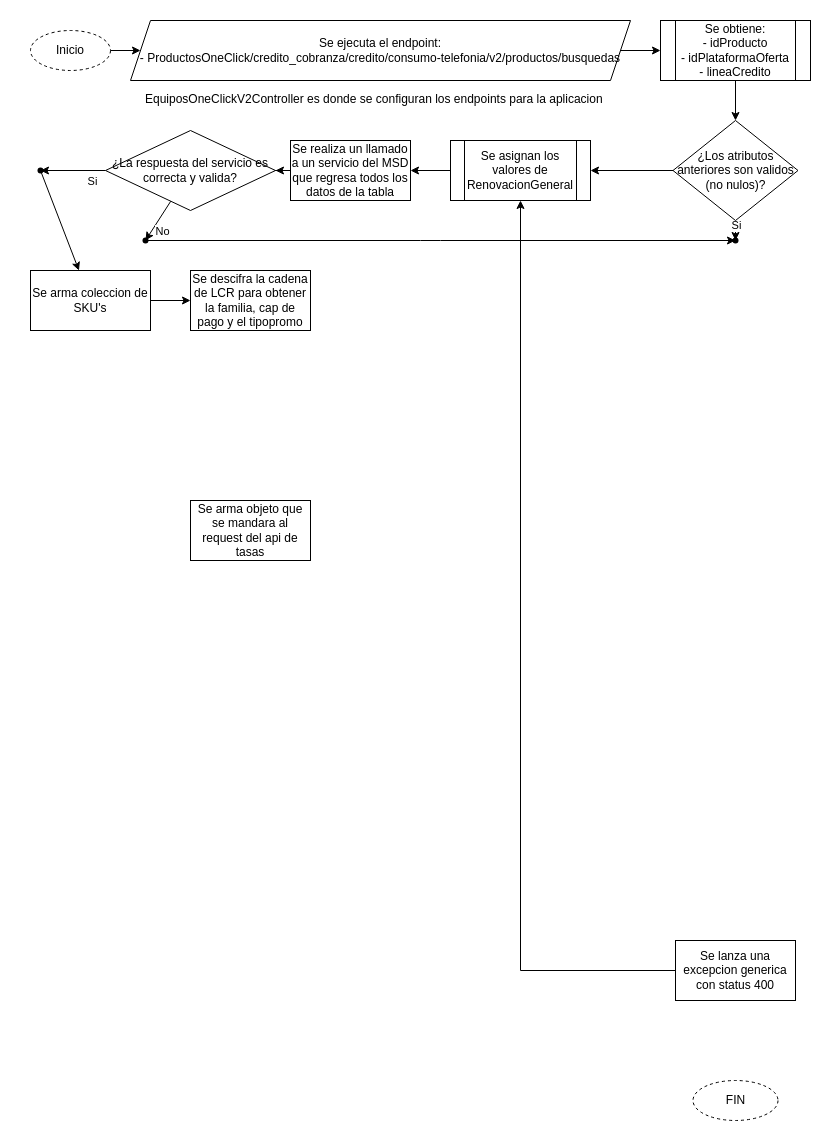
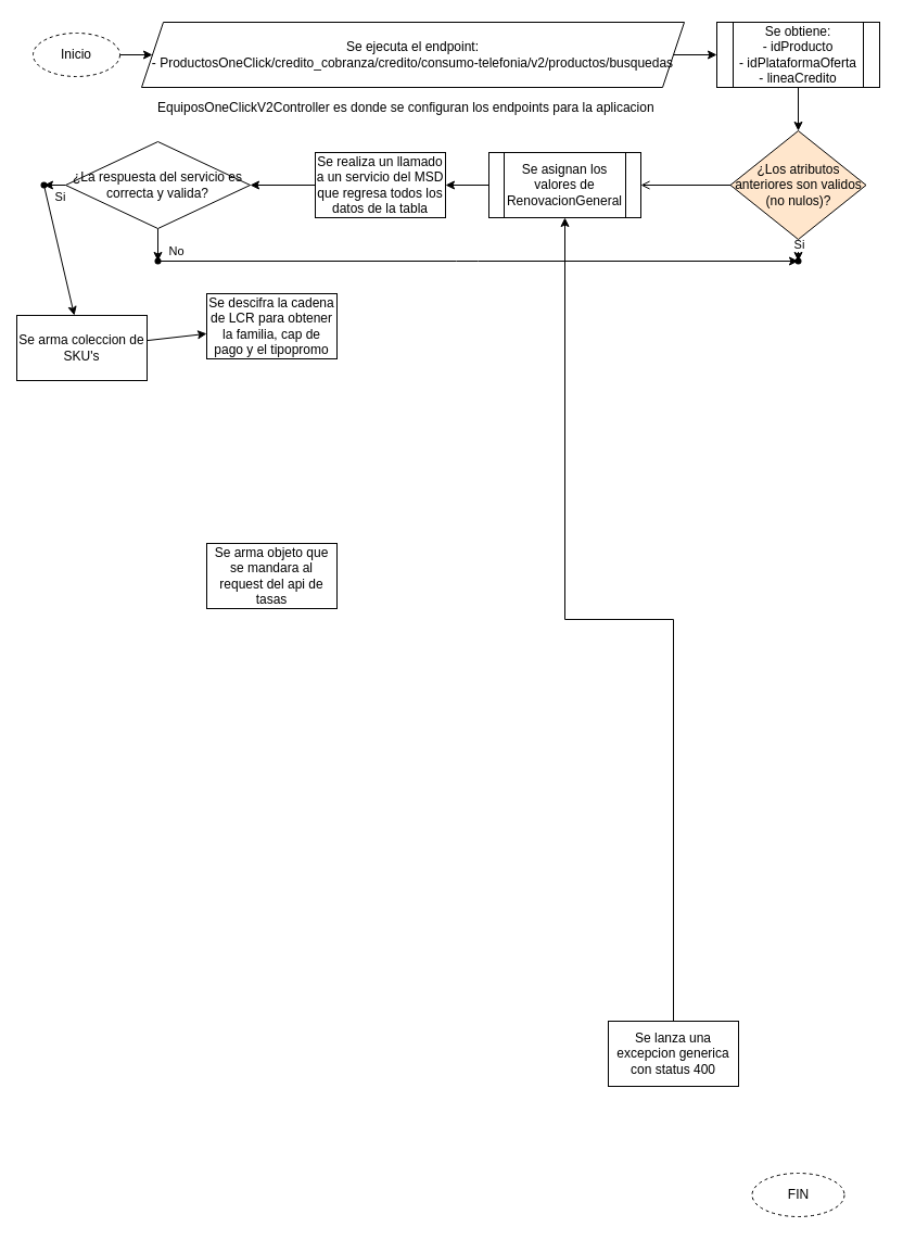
  <mxCell id="0" />
  <mxCell id="1" parent="0" />
  <mxCell id="2" value="&lt;p&gt;&lt;span style=&quot;font-size: 12px ; font-weight: normal&quot;&gt;EquiposOneClickV2Controller es donde se configuran los endpoints para la aplicacion&lt;/span&gt;&lt;/p&gt;" style="text;html=1;strokeColor=none;fillColor=none;spacing=5;spacingTop=-20;whiteSpace=wrap;overflow=hidden;rounded=0;" parent="1" vertex="1"><mxGeometry x="140" y="90" width="480" height="20" as="geometry" /></mxCell>
  <mxCell id="3" value="" style="edgeStyle=orthogonalEdgeStyle;rounded=0;orthogonalLoop=1;jettySize=auto;html=1;" parent="1" source="4" target="6" edge="1"><mxGeometry relative="1" as="geometry" /></mxCell>
  <mxCell id="4" value="&lt;span&gt;Se ejecuta el endpoint:&lt;/span&gt;&lt;br&gt;&lt;span&gt;-&amp;nbsp;ProductosOneClick/credito_cobranza/credito/consumo-telefonia/v2/productos/busquedas&lt;/span&gt;" style="shape=parallelogram;perimeter=parallelogramPerimeter;whiteSpace=wrap;html=1;fixedSize=1;" parent="1" vertex="1"><mxGeometry x="130" y="20" width="500" height="60" as="geometry" /></mxCell>
  <mxCell id="5" value="" style="edgeStyle=orthogonalEdgeStyle;rounded=0;orthogonalLoop=1;jettySize=auto;html=1;" parent="1" source="6" target="10" edge="1"><mxGeometry relative="1" as="geometry" /></mxCell>
  <mxCell id="6" value="Se obtiene:&lt;br&gt;-&amp;nbsp;idProducto&lt;br&gt;- idPlataformaOferta&lt;br&gt;-&amp;nbsp;lineaCredito" style="shape=process;whiteSpace=wrap;html=1;backgroundOutline=1;" parent="1" vertex="1"><mxGeometry x="660" y="20" width="150" height="60" as="geometry" /></mxCell>
- <mxCell id="7" value="" style="edgeStyle=orthogonalEdgeStyle;rounded=0;orthogonalLoop=1;jettySize=auto;html=1;" edge="1" parent="1" source="10" target="17"><mxGeometry relative="1" as="geometry" /></mxCell>
+ <mxCell id="7" value="" style="edgeStyle=orthogonalEdgeStyle;rounded=0;orthogonalLoop=1;jettySize=auto;html=1;endArrow=open;" edge="1" parent="1" source="10" target="17"><mxGeometry relative="1" as="geometry" /></mxCell>
  <mxCell id="8" value="" style="edgeStyle=none;rounded=0;orthogonalLoop=1;jettySize=auto;html=1;" edge="1" parent="1" source="10" target="27"><mxGeometry relative="1" as="geometry" /></mxCell>
  <mxCell id="9" value="Si" style="edgeLabel;html=1;align=center;verticalAlign=middle;resizable=0;points=[];" vertex="1" connectable="0" parent="8"><mxGeometry x="-0.64" y="1" relative="1" as="geometry"><mxPoint x="-1" as="offset" /></mxGeometry></mxCell>
- <mxCell id="10" value="¿Los atributos anteriores son validos (no nulos)?" style="rhombus;whiteSpace=wrap;html=1;" parent="1" vertex="1"><mxGeometry x="672.5" y="120" width="125" height="100" as="geometry" /></mxCell>
+ <mxCell id="10" value="¿Los atributos anteriores son validos (no nulos)?" style="rhombus;whiteSpace=wrap;html=1;fillColor=#ffe6cc;" parent="1" vertex="1"><mxGeometry x="672.5" y="120" width="125" height="100" as="geometry" /></mxCell>
  <mxCell id="11" value="" style="edgeStyle=orthogonalEdgeStyle;rounded=0;orthogonalLoop=1;jettySize=auto;html=1;" parent="1" source="12" target="17" edge="1"><mxGeometry relative="1" as="geometry" /></mxCell>
- <mxCell id="12" value="Se lanza una excepcion generica con status 400" style="whiteSpace=wrap;html=1;" parent="1" vertex="1"><mxGeometry x="675" y="940" width="120" height="60" as="geometry" /></mxCell>
+ <mxCell id="12" value="Se lanza una excepcion generica con status 400" style="whiteSpace=wrap;html=1;" parent="1" vertex="1"><mxGeometry x="560" y="940" width="120" height="60" as="geometry" /></mxCell>
  <mxCell id="13" value="FIN" style="ellipse;whiteSpace=wrap;html=1;dashed=1;" parent="1" vertex="1"><mxGeometry x="692.5" y="1080" width="85" height="40" as="geometry" /></mxCell>
  <mxCell id="14" value="" style="edgeStyle=orthogonalEdgeStyle;rounded=0;orthogonalLoop=1;jettySize=auto;html=1;" parent="1" source="15" target="4" edge="1"><mxGeometry relative="1" as="geometry" /></mxCell>
  <mxCell id="15" value="Inicio" style="ellipse;whiteSpace=wrap;html=1;dashed=1;" parent="1" vertex="1"><mxGeometry x="30" y="30" width="80" height="40" as="geometry" /></mxCell>
  <mxCell id="16" value="" style="edgeStyle=orthogonalEdgeStyle;rounded=0;orthogonalLoop=1;jettySize=auto;html=1;" edge="1" parent="1" source="17" target="19"><mxGeometry relative="1" as="geometry" /></mxCell>
  <mxCell id="17" value="&lt;span&gt;Se asignan los valores de RenovacionGeneral&lt;/span&gt;" style="shape=process;whiteSpace=wrap;html=1;backgroundOutline=1;" vertex="1" parent="1"><mxGeometry x="450" y="140" width="140" height="60" as="geometry" /></mxCell>
  <mxCell id="18" value="" style="edgeStyle=orthogonalEdgeStyle;rounded=0;orthogonalLoop=1;jettySize=auto;html=1;" edge="1" parent="1" source="19" target="23"><mxGeometry relative="1" as="geometry" /></mxCell>
  <mxCell id="19" value="Se realiza un llamado a un servicio del MSD que regresa todos los datos de la tabla" style="whiteSpace=wrap;html=1;" vertex="1" parent="1"><mxGeometry x="290" y="140" width="120" height="60" as="geometry" /></mxCell>
  <mxCell id="20" value="" style="edgeStyle=none;rounded=0;orthogonalLoop=1;jettySize=auto;html=1;" edge="1" parent="1" source="23" target="26"><mxGeometry relative="1" as="geometry" /></mxCell>
  <mxCell id="21" value="" style="edgeStyle=none;rounded=0;orthogonalLoop=1;jettySize=auto;html=1;" edge="1" parent="1" source="23" target="29"><mxGeometry relative="1" as="geometry" /></mxCell>
  <mxCell id="22" value="Si" style="edgeLabel;html=1;align=center;verticalAlign=middle;resizable=0;points=[];" vertex="1" connectable="0" parent="21"><mxGeometry x="-0.632" relative="1" as="geometry"><mxPoint x="-2" y="10" as="offset" /></mxGeometry></mxCell>
- <mxCell id="23" value="¿La respuesta del servicio es correcta y valida?" style="rhombus;whiteSpace=wrap;html=1;" vertex="1" parent="1"><mxGeometry x="105" y="130" width="170" height="80" as="geometry" /></mxCell>
+ <mxCell id="23" value="¿La respuesta del servicio es correcta y valida?" style="rhombus;whiteSpace=wrap;html=1;" vertex="1" parent="1"><mxGeometry x="60" y="130" width="170" height="80" as="geometry" /></mxCell>
  <mxCell id="24" value="" style="endArrow=classic;html=1;" edge="1" parent="1" source="26" target="27"><mxGeometry width="50" height="50" relative="1" as="geometry"><mxPoint x="160" y="230" as="sourcePoint" /><mxPoint x="670" y="240" as="targetPoint" /><Array as="points"><mxPoint x="430" y="240" /></Array></mxGeometry></mxCell>
  <mxCell id="25" value="No" style="edgeLabel;html=1;align=center;verticalAlign=middle;resizable=0;points=[];" vertex="1" connectable="0" parent="24"><mxGeometry x="-0.815" y="3" relative="1" as="geometry"><mxPoint x="-39" y="-7" as="offset" /></mxGeometry></mxCell>
  <mxCell id="26" value="" style="shape=waypoint;size=6;pointerEvents=1;points=[];fillColor=#ffffff;resizable=0;rotatable=0;perimeter=centerPerimeter;snapToPoint=1;" vertex="1" parent="1"><mxGeometry x="125" y="220" width="40" height="40" as="geometry" /></mxCell>
  <mxCell id="27" value="" style="shape=waypoint;size=6;pointerEvents=1;points=[];fillColor=#ffffff;resizable=0;rotatable=0;perimeter=centerPerimeter;snapToPoint=1;" vertex="1" parent="1"><mxGeometry x="715" y="220" width="40" height="40" as="geometry" /></mxCell>
  <mxCell id="28" value="" style="edgeStyle=none;rounded=0;orthogonalLoop=1;jettySize=auto;html=1;" edge="1" parent="1" source="29" target="31"><mxGeometry relative="1" as="geometry" /></mxCell>
  <mxCell id="29" value="" style="shape=waypoint;size=6;pointerEvents=1;points=[];fillColor=#ffffff;resizable=0;rotatable=0;perimeter=centerPerimeter;snapToPoint=1;" vertex="1" parent="1"><mxGeometry y="150" width="40" height="40" as="geometry" x="20" /></mxCell>
  <mxCell id="30" value="" style="edgeStyle=none;rounded=0;orthogonalLoop=1;jettySize=auto;html=1;" edge="1" parent="1" source="31" target="33"><mxGeometry relative="1" as="geometry" /></mxCell>
- <mxCell id="31" value="Se arma coleccion de SKU's" style="rounded=0;whiteSpace=wrap;html=1;" vertex="1" parent="1"><mxGeometry x="30" y="270" width="120" height="60" as="geometry" /></mxCell>
+ <mxCell id="31" value="Se arma coleccion de SKU's" style="rounded=0;whiteSpace=wrap;html=1;" vertex="1" parent="1"><mxGeometry x="15" y="290" width="120" height="60" as="geometry" /></mxCell>
  <mxCell id="32" value="Se arma objeto que se mandara al request del api de tasas" style="whiteSpace=wrap;html=1;rounded=0;" vertex="1" parent="1"><mxGeometry x="190" y="500" width="120" height="60" as="geometry" /></mxCell>
  <mxCell id="33" value="Se descifra la cadena de LCR para obtener la familia, cap de pago y el tipopromo" style="whiteSpace=wrap;html=1;rounded=0;" vertex="1" parent="1"><mxGeometry x="190" y="270" width="120" height="60" as="geometry" /></mxCell>
